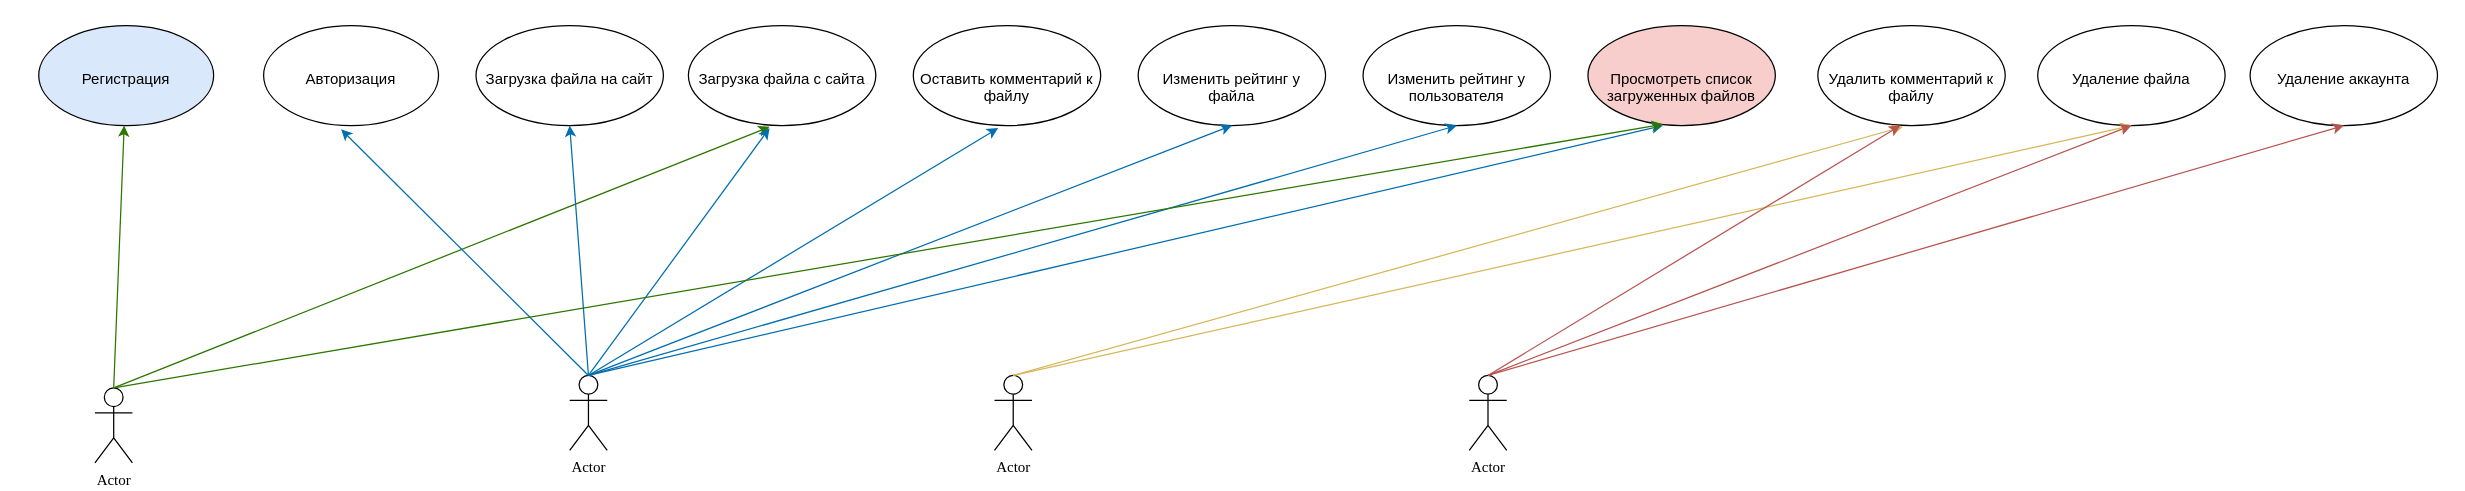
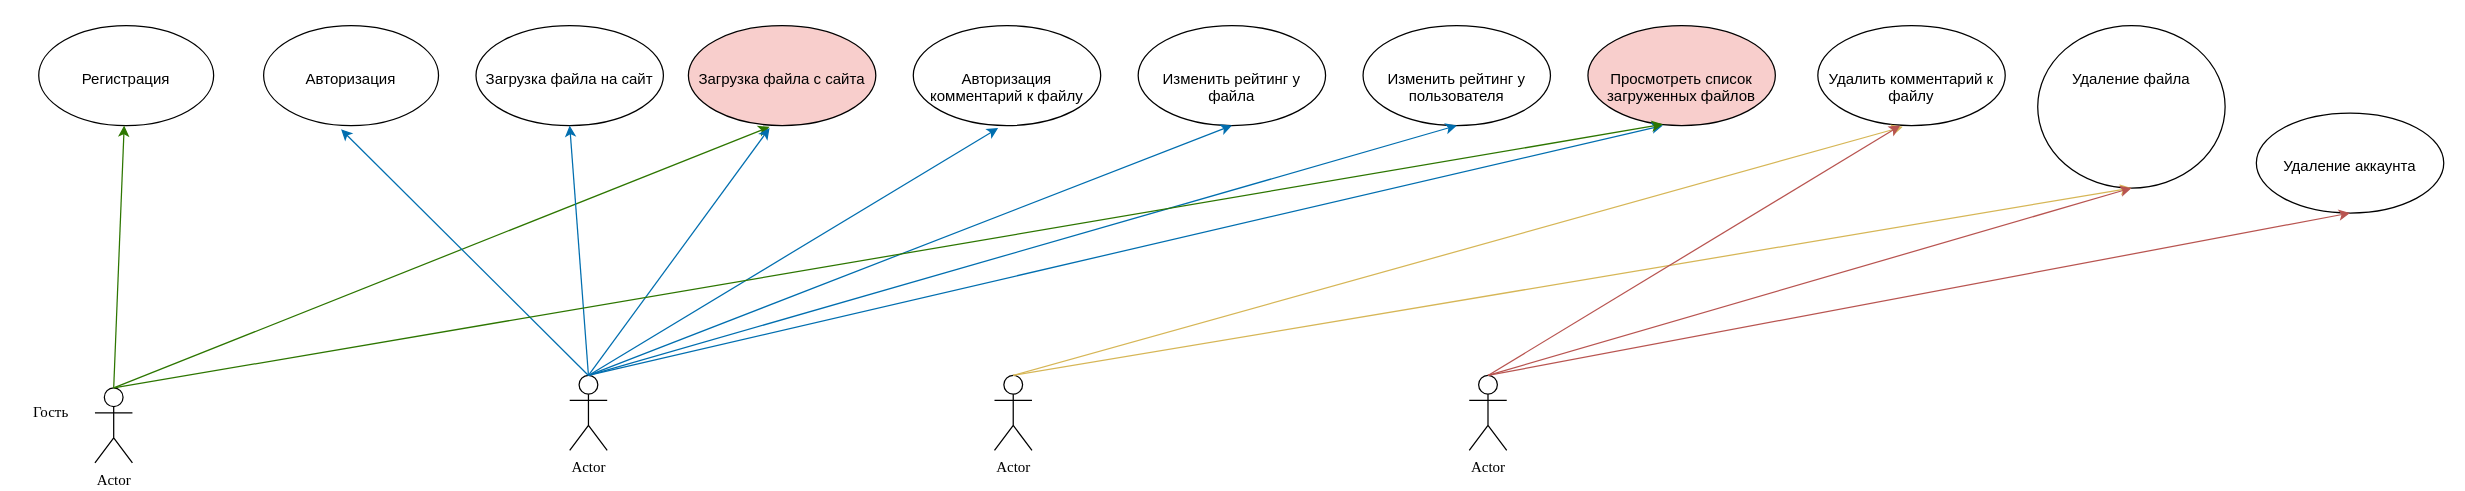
  <mxCell id="0" />
  <mxCell id="1" parent="0" />
  <mxCell id="2" value="Actor" style="shape=umlActor;verticalLabelPosition=bottom;verticalAlign=top;html=1;outlineConnect=0;horizontal=1;fontFamily=Times New Roman;align=center;labelBorderColor=none;labelBackgroundColor=none;" vertex="1" parent="1"><mxGeometry x="75" y="310" width="30" height="60" as="geometry" /></mxCell>
- <mxCell id="3" value="&lt;br&gt;&lt;br&gt;Регистрация" style="ellipse;whiteSpace=wrap;html=1;verticalAlign=top;fillColor=#dae8fc;" vertex="1" parent="1"><mxGeometry x="30" y="20" width="140" height="80" as="geometry" /></mxCell>
+ <mxCell id="3" value="&lt;br&gt;&lt;br&gt;Регистрация" style="ellipse;whiteSpace=wrap;html=1;verticalAlign=top;" vertex="1" parent="1"><mxGeometry x="30" y="20" width="140" height="80" as="geometry" /></mxCell>
  <mxCell id="4" value="&lt;br&gt;&lt;br&gt;Авторизация" style="ellipse;whiteSpace=wrap;html=1;verticalAlign=top;" vertex="1" parent="1"><mxGeometry x="210" y="20" width="140" height="80" as="geometry" /></mxCell>
  <mxCell id="5" value="&lt;br&gt;&lt;br&gt;Загрузка файла на сайт" style="ellipse;whiteSpace=wrap;html=1;verticalAlign=top;" vertex="1" parent="1"><mxGeometry x="380" y="20" width="150" height="80" as="geometry" /></mxCell>
- <mxCell id="6" value="&lt;br&gt;&lt;br&gt;Загрузка файла с сайта" style="ellipse;whiteSpace=wrap;html=1;verticalAlign=top;" vertex="1" parent="1"><mxGeometry x="550" y="20" width="150" height="80" as="geometry" /></mxCell>
+ <mxCell id="6" value="&lt;br&gt;&lt;br&gt;Загрузка файла с сайта" style="ellipse;whiteSpace=wrap;html=1;verticalAlign=top;fillColor=#f8cecc;" vertex="1" parent="1"><mxGeometry x="550" y="20" width="150" height="80" as="geometry" /></mxCell>
+ <mxCell id="7" value="Гость" style="text;html=1;strokeColor=none;fillColor=none;align=center;verticalAlign=middle;whiteSpace=wrap;rounded=0;labelBackgroundColor=none;fontFamily=Times New Roman;" vertex="1" parent="1"><mxGeometry x="20" y="320" width="40" height="20" as="geometry" /></mxCell>
  <mxCell id="8" value="Actor" style="shape=umlActor;verticalLabelPosition=bottom;verticalAlign=top;html=1;outlineConnect=0;horizontal=1;fontFamily=Times New Roman;align=center;labelBorderColor=none;labelBackgroundColor=none;" vertex="1" parent="1"><mxGeometry x="455" y="300" width="30" height="60" as="geometry" /></mxCell>
  <mxCell id="9" value="Actor" style="shape=umlActor;verticalLabelPosition=bottom;verticalAlign=top;html=1;outlineConnect=0;horizontal=1;fontFamily=Times New Roman;align=center;labelBorderColor=none;labelBackgroundColor=none;" vertex="1" parent="1"><mxGeometry x="795" y="300" width="30" height="60" as="geometry" /></mxCell>
  <mxCell id="10" value="Actor" style="shape=umlActor;verticalLabelPosition=bottom;verticalAlign=top;html=1;outlineConnect=0;horizontal=1;fontFamily=Times New Roman;align=center;labelBorderColor=none;labelBackgroundColor=none;" vertex="1" parent="1"><mxGeometry x="1175" y="300" width="30" height="60" as="geometry" /></mxCell>
- <mxCell id="11" value="&lt;br&gt;&lt;br&gt;Оставить комментарий к файлу" style="ellipse;whiteSpace=wrap;html=1;verticalAlign=top;" vertex="1" parent="1"><mxGeometry x="730" y="20" width="150" height="80" as="geometry" /></mxCell>
+ <mxCell id="11" value="&lt;br&gt;&lt;br&gt;Авторизация комментарий к файлу" style="ellipse;whiteSpace=wrap;html=1;verticalAlign=top;" vertex="1" parent="1"><mxGeometry x="730" y="20" width="150" height="80" as="geometry" /></mxCell>
  <mxCell id="12" value="&lt;br&gt;&lt;br&gt;Изменить рейтинг у файла" style="ellipse;whiteSpace=wrap;html=1;verticalAlign=top;" vertex="1" parent="1"><mxGeometry x="910" y="20" width="150" height="80" as="geometry" /></mxCell>
  <mxCell id="13" value="&lt;br&gt;&lt;br&gt;Изменить рейтинг у пользователя" style="ellipse;whiteSpace=wrap;html=1;verticalAlign=top;" vertex="1" parent="1"><mxGeometry x="1090" y="20" width="150" height="80" as="geometry" /></mxCell>
  <mxCell id="14" value="" style="endArrow=classic;html=1;fontFamily=Times New Roman;exitX=0.5;exitY=0;exitDx=0;exitDy=0;exitPerimeter=0;fillColor=#60a917;strokeColor=#2D7600;" edge="1" parent="1" source="2" target="3"><mxGeometry width="50" height="50" relative="1" as="geometry"><mxPoint x="690" y="230" as="sourcePoint" /><mxPoint x="94" y="105" as="targetPoint" /></mxGeometry></mxCell>
  <mxCell id="15" value="" style="endArrow=classic;html=1;fontFamily=Times New Roman;exitX=0.5;exitY=0;exitDx=0;exitDy=0;exitPerimeter=0;entryX=0.433;entryY=1.013;entryDx=0;entryDy=0;entryPerimeter=0;fillColor=#60a917;strokeColor=#2D7600;" edge="1" parent="1" source="2" target="6"><mxGeometry width="50" height="50" relative="1" as="geometry"><mxPoint x="690" y="230" as="sourcePoint" /><mxPoint x="740" y="180" as="targetPoint" /></mxGeometry></mxCell>
  <mxCell id="16" value="" style="endArrow=classic;html=1;fontFamily=Times New Roman;exitX=0.5;exitY=0;exitDx=0;exitDy=0;exitPerimeter=0;entryX=0.443;entryY=1.038;entryDx=0;entryDy=0;entryPerimeter=0;fillColor=#1ba1e2;strokeColor=#006EAF;" edge="1" parent="1" source="8" target="4"><mxGeometry width="50" height="50" relative="1" as="geometry"><mxPoint x="720" y="230" as="sourcePoint" /><mxPoint x="770" y="180" as="targetPoint" /></mxGeometry></mxCell>
  <mxCell id="17" value="" style="endArrow=classic;html=1;fontFamily=Times New Roman;exitX=0.5;exitY=0;exitDx=0;exitDy=0;exitPerimeter=0;entryX=0.5;entryY=1;entryDx=0;entryDy=0;fillColor=#1ba1e2;strokeColor=#006EAF;" edge="1" parent="1" source="8" target="5"><mxGeometry width="50" height="50" relative="1" as="geometry"><mxPoint x="720" y="230" as="sourcePoint" /><mxPoint x="770" y="180" as="targetPoint" /></mxGeometry></mxCell>
  <mxCell id="18" value="" style="endArrow=classic;html=1;fontFamily=Times New Roman;exitX=0.5;exitY=0;exitDx=0;exitDy=0;exitPerimeter=0;entryX=0.433;entryY=1.025;entryDx=0;entryDy=0;entryPerimeter=0;fillColor=#1ba1e2;strokeColor=#006EAF;" edge="1" parent="1" source="8" target="6"><mxGeometry width="50" height="50" relative="1" as="geometry"><mxPoint x="720" y="230" as="sourcePoint" /><mxPoint x="770" y="180" as="targetPoint" /></mxGeometry></mxCell>
  <mxCell id="19" value="" style="endArrow=classic;html=1;fontFamily=Times New Roman;exitX=0.5;exitY=0;exitDx=0;exitDy=0;exitPerimeter=0;entryX=0.453;entryY=1.025;entryDx=0;entryDy=0;entryPerimeter=0;fillColor=#1ba1e2;strokeColor=#006EAF;" edge="1" parent="1" source="8" target="11"><mxGeometry width="50" height="50" relative="1" as="geometry"><mxPoint x="720" y="230" as="sourcePoint" /><mxPoint x="770" y="180" as="targetPoint" /></mxGeometry></mxCell>
  <mxCell id="20" value="" style="endArrow=classic;html=1;fontFamily=Times New Roman;exitX=0.5;exitY=0;exitDx=0;exitDy=0;exitPerimeter=0;entryX=0.5;entryY=1;entryDx=0;entryDy=0;fillColor=#1ba1e2;strokeColor=#006EAF;" edge="1" parent="1" source="8" target="12"><mxGeometry width="50" height="50" relative="1" as="geometry"><mxPoint x="720" y="230" as="sourcePoint" /><mxPoint x="770" y="180" as="targetPoint" /></mxGeometry></mxCell>
  <mxCell id="21" value="" style="endArrow=classic;html=1;fontFamily=Times New Roman;exitX=0.5;exitY=0;exitDx=0;exitDy=0;exitPerimeter=0;entryX=0.5;entryY=1;entryDx=0;entryDy=0;fillColor=#1ba1e2;strokeColor=#006EAF;" edge="1" parent="1" source="8" target="13"><mxGeometry width="50" height="50" relative="1" as="geometry"><mxPoint x="720" y="230" as="sourcePoint" /><mxPoint x="770" y="180" as="targetPoint" /></mxGeometry></mxCell>
  <mxCell id="22" value="&lt;br&gt;&lt;br&gt;Просмотреть список загруженных файлов" style="ellipse;whiteSpace=wrap;html=1;verticalAlign=top;fillColor=#f8cecc;" vertex="1" parent="1"><mxGeometry x="1270" y="20" width="150" height="80" as="geometry" /></mxCell>
  <mxCell id="23" value="&lt;br&gt;&lt;br&gt;Удалить комментарий к файлу" style="ellipse;whiteSpace=wrap;html=1;verticalAlign=top;" vertex="1" parent="1"><mxGeometry x="1454" y="20" width="150" height="80" as="geometry" /></mxCell>
- <mxCell id="24" value="&lt;br&gt;&lt;br&gt;Удаление файла" style="ellipse;whiteSpace=wrap;html=1;verticalAlign=top;" vertex="1" parent="1"><mxGeometry x="1630" y="20" width="150" height="80" as="geometry" /></mxCell>
- <mxCell id="25" value="&lt;br&gt;&lt;br&gt;Удаление аккаунта" style="ellipse;whiteSpace=wrap;html=1;verticalAlign=top;" vertex="1" parent="1"><mxGeometry x="1800" y="20" width="150" height="80" as="geometry" /></mxCell>
+ <mxCell id="24" value="&lt;br&gt;&lt;br&gt;Удаление файла" style="ellipse;whiteSpace=wrap;html=1;verticalAlign=top;" vertex="1" parent="1"><mxGeometry x="1630" y="20" width="150" height="130" as="geometry" /></mxCell>
+ <mxCell id="25" value="&lt;br&gt;&lt;br&gt;Удаление аккаунта" style="ellipse;whiteSpace=wrap;html=1;verticalAlign=top;" vertex="1" parent="1"><mxGeometry x="1805" y="90" width="150" height="80" as="geometry" /></mxCell>
  <mxCell id="26" value="" style="endArrow=classic;html=1;fontFamily=Times New Roman;exitX=0.5;exitY=0;exitDx=0;exitDy=0;exitPerimeter=0;entryX=0.4;entryY=1;entryDx=0;entryDy=0;entryPerimeter=0;fillColor=#1ba1e2;strokeColor=#006EAF;" edge="1" parent="1" source="8" target="22"><mxGeometry width="50" height="50" relative="1" as="geometry"><mxPoint x="1040" y="230" as="sourcePoint" /><mxPoint x="1290" y="130" as="targetPoint" /></mxGeometry></mxCell>
  <mxCell id="27" value="" style="endArrow=classic;html=1;fontFamily=Times New Roman;exitX=0.5;exitY=0;exitDx=0;exitDy=0;exitPerimeter=0;entryX=0.4;entryY=0.988;entryDx=0;entryDy=0;entryPerimeter=0;fillColor=#60a917;strokeColor=#2D7600;" edge="1" parent="1" source="2" target="22"><mxGeometry width="50" height="50" relative="1" as="geometry"><mxPoint x="740" y="230" as="sourcePoint" /><mxPoint x="1290" y="103" as="targetPoint" /></mxGeometry></mxCell>
  <mxCell id="28" value="" style="endArrow=classic;html=1;fontFamily=Times New Roman;exitX=0.5;exitY=0;exitDx=0;exitDy=0;exitPerimeter=0;entryX=0.453;entryY=1.013;entryDx=0;entryDy=0;entryPerimeter=0;fillColor=#fff2cc;strokeColor=#d6b656;" edge="1" parent="1" source="9" target="23"><mxGeometry width="50" height="50" relative="1" as="geometry"><mxPoint x="1310" y="230" as="sourcePoint" /><mxPoint x="1360" y="180" as="targetPoint" /></mxGeometry></mxCell>
  <mxCell id="29" value="" style="endArrow=classic;html=1;fontFamily=Times New Roman;exitX=0.5;exitY=0;exitDx=0;exitDy=0;exitPerimeter=0;entryX=0.5;entryY=1;entryDx=0;entryDy=0;fillColor=#fff2cc;strokeColor=#d6b656;" edge="1" parent="1" source="9" target="24"><mxGeometry width="50" height="50" relative="1" as="geometry"><mxPoint x="1310" y="230" as="sourcePoint" /><mxPoint x="1360" y="180" as="targetPoint" /></mxGeometry></mxCell>
  <mxCell id="30" value="" style="endArrow=classic;html=1;fontFamily=Times New Roman;exitX=0.5;exitY=0;exitDx=0;exitDy=0;exitPerimeter=0;entryX=0.44;entryY=1;entryDx=0;entryDy=0;entryPerimeter=0;fillColor=#f8cecc;strokeColor=#b85450;" edge="1" parent="1" source="10" target="23"><mxGeometry width="50" height="50" relative="1" as="geometry"><mxPoint x="1310" y="230" as="sourcePoint" /><mxPoint x="1360" y="180" as="targetPoint" /></mxGeometry></mxCell>
  <mxCell id="31" value="" style="endArrow=classic;html=1;fontFamily=Times New Roman;exitX=0.5;exitY=0;exitDx=0;exitDy=0;exitPerimeter=0;entryX=0.5;entryY=1;entryDx=0;entryDy=0;fillColor=#f8cecc;strokeColor=#b85450;" edge="1" parent="1" source="10" target="24"><mxGeometry width="50" height="50" relative="1" as="geometry"><mxPoint x="1310" y="230" as="sourcePoint" /><mxPoint x="1360" y="180" as="targetPoint" /></mxGeometry></mxCell>
  <mxCell id="32" value="" style="endArrow=classic;html=1;fontFamily=Times New Roman;exitX=0.5;exitY=0;exitDx=0;exitDy=0;exitPerimeter=0;entryX=0.5;entryY=1;entryDx=0;entryDy=0;fontColor=#B5739D;fillColor=#f8cecc;strokeColor=#b85450;" edge="1" parent="1" source="10" target="25"><mxGeometry width="50" height="50" relative="1" as="geometry"><mxPoint x="1310" y="230" as="sourcePoint" /><mxPoint x="1360" y="180" as="targetPoint" /></mxGeometry></mxCell>
